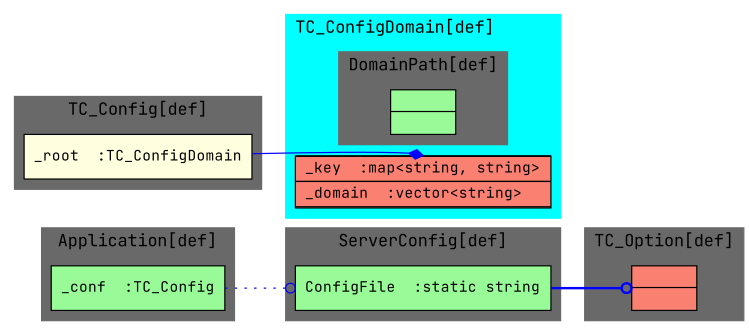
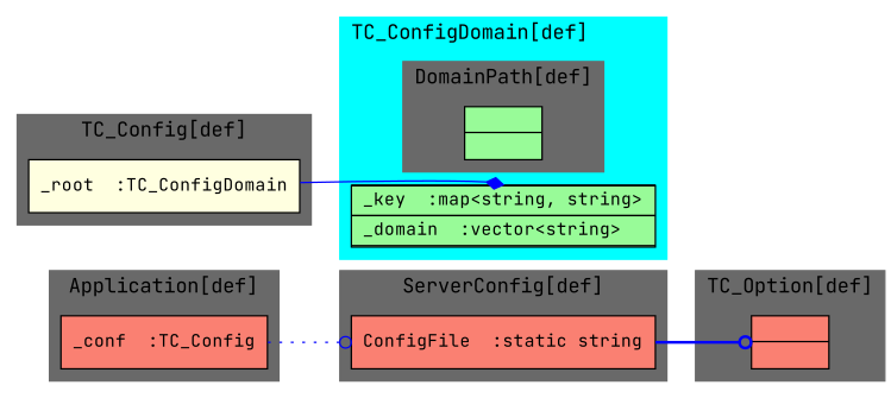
  digraph {
    compound=true
    fontname="JetBrains Mono"
    rankdir=LR
    node [fillcolor=salmon fontname="JetBrains Mono" fontsize=12 shape=record style=filled]
    edge [arrowhead=odot color=blue fontname="JetBrains Mono"]
    n1 [label="\  \n                  <_mParam>_mParam  :map\<string, string\>\l|\  \n                  <_vSingle>_vSingle  :vector\<string\>\l"]
-   n2 [fillcolor=palegreen label="<_conf>_conf\ \ :TC_Config"]
-   n3 [fillcolor=palegreen label="ConfigFile\ \ :static string"]
+   n2 [label="<_conf>_conf\ \ :TC_Config"]
+   n3 [label="ConfigFile\ \ :static string"]
    n4 [fillcolor=lightyellow label="<_root>_root\ \ :TC_ConfigDomain"]
    n5 [fillcolor=palegreen label="\  \n                  <_domains>_domains  :vector\<string\>\l|\  \n                  <_param>_param  :string\l"]
-   n6 [label="\  \n                  <_name>_name  :string\l|\  \n                  <_param>_param  :map\<string, string\>\l|                  <_key>_key  :map\<string, string\>\l|\  \n                  <_subdomain>_subdomain  :map\<string, TC_ConfigDomain*\>\l|                  <_domain>_domain  :vector\<string\>\l|\ \n                  <_line>_line  :vector\<string\>\l"]
+   n6 [fillcolor=palegreen label="\  \n                  <_name>_name  :string\l|\  \n                  <_param>_param  :map\<string, string\>\l|                  <_key>_key  :map\<string, string\>\l|\  \n                  <_subdomain>_subdomain  :map\<string, TC_ConfigDomain*\>\l|                  <_domain>_domain  :vector\<string\>\l|\ \n                  <_line>_line  :vector\<string\>\l"]
    subgraph cluster_1 {
      color=dimgray
      label="TC_Option[def]"
      style=filled
      n1
    }
    subgraph cluster_2 {
      color=dimgray
      label="Application[def]"
      style=filled
      n2
    }
    subgraph cluster_3 {
      color=dimgray
      label="ServerConfig[def]"
      style=filled
      n3
    }
    subgraph cluster_4 {
      color=dimgray
      label="TC_Config[def]"
      style=filled
      n4
    }
    subgraph cluster_5 {
      color=cyan
      label="TC_ConfigDomain[def]"
      labeljust=l
      style=filled
      n6
      subgraph cluster_6 {
        color=dimgray
        label="DomainPath[def]"
        labeljust=l
        style=filled
        n5
      }
    }
    n2 -> n3 [style=dotted tailport=_conf]
    n3 -> n1 [style=bold]
    n4 -> n6 [arrowhead=diamond headport=n style=solid tailport=_root]
  }
